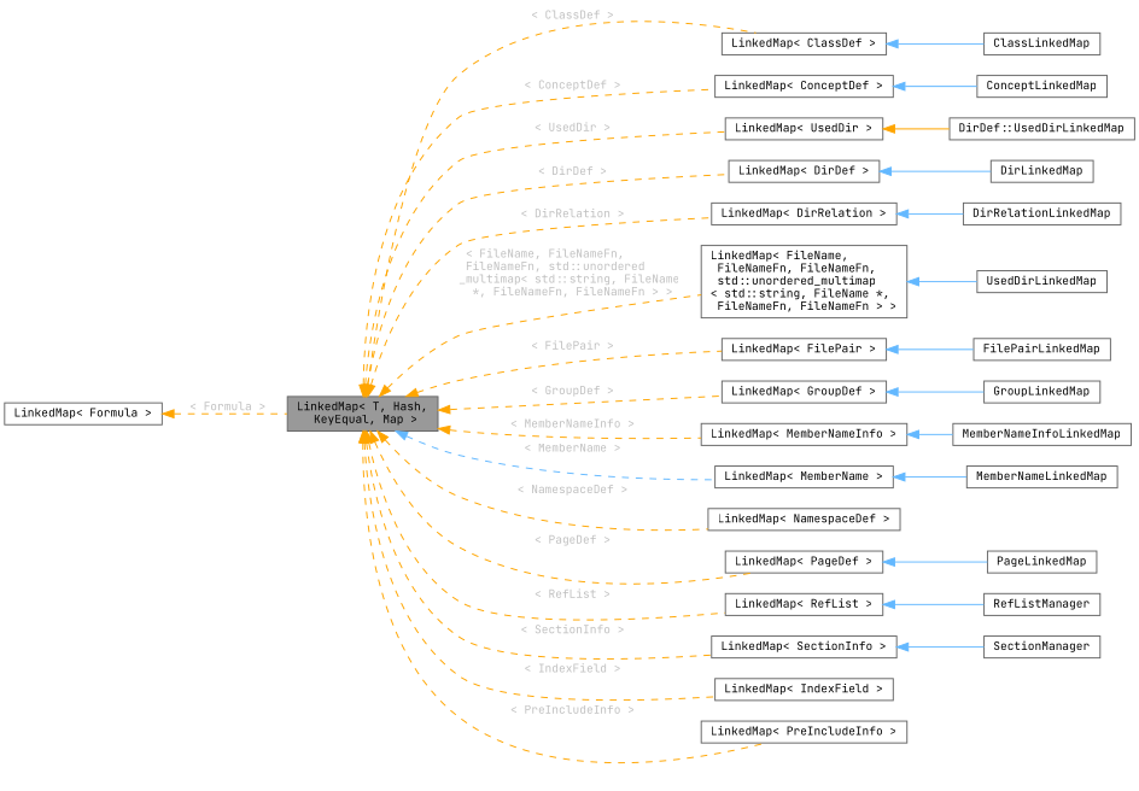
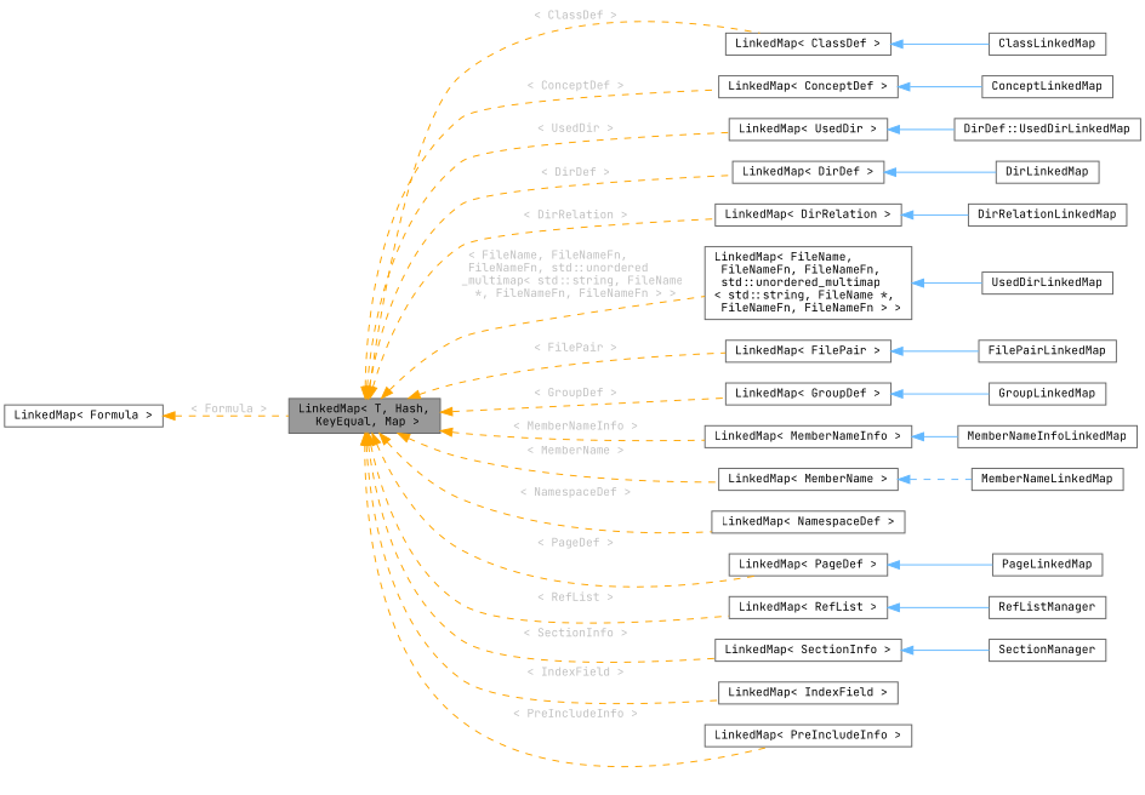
  digraph {
    fontname="JetBrains Mono"
    rankdir=LR
    node [color=gray40 fillcolor=white fontname="JetBrains Mono" fontsize=10 shape=box style=filled]
    edge [color=orange dir=back fontcolor=grey fontname="JetBrains Mono" fontsize=10 labelfontname=Helvetica labelfontsize=10 style=dashed]
    n1 [fillcolor=grey60 fontcolor=black height=0.2 label="LinkedMap\< T, Hash,\l KeyEqual, Map \>" width=0.4]
    n2 [height=0.2 label="LinkedMap\< ClassDef \>" width=0.4]
    n3 [height=0.2 label="LinkedMap\< ConceptDef \>" width=0.4]
    n4 [height=0.2 label="LinkedMap\< UsedDir \>" width=0.4]
    n5 [height=0.2 label="LinkedMap\< DirDef \>" width=0.4]
    n6 [height=0.2 label="LinkedMap\< DirRelation \>" width=0.4]
    n7 [height=0.2 label="LinkedMap\< FileName,\l FileNameFn, FileNameFn,\l std::unordered_multimap\l\< std::string, FileName *,\l FileNameFn, FileNameFn \> \>" width=0.4]
    n8 [height=0.2 label="LinkedMap\< FilePair \>" width=0.4]
    n9 [height=0.2 label="LinkedMap\< GroupDef \>" width=0.4]
    n10 [height=0.2 label="LinkedMap\< MemberNameInfo \>" width=0.4]
    n11 [height=0.2 label="LinkedMap\< MemberName \>" width=0.4]
    n12 [height=0.2 label="LinkedMap\< NamespaceDef \>" width=0.4]
    n13 [height=0.2 label="LinkedMap\< PageDef \>" width=0.4]
    n14 [height=0.2 label="LinkedMap\< RefList \>" width=0.4]
    n15 [height=0.2 label="LinkedMap\< SectionInfo \>" width=0.4]
    n16 [height=0.2 label="LinkedMap\< IndexField \>" width=0.4]
    n17 [height=0.2 label="LinkedMap\< PreIncludeInfo \>" width=0.4]
    n18 [height=0.2 label=ClassLinkedMap width=0.4]
    n19 [height=0.2 label=ConceptLinkedMap width=0.4]
    n20 [height=0.2 label="DirDef::UsedDirLinkedMap" width=0.4]
    n21 [height=0.2 label=DirLinkedMap width=0.4]
    n22 [height=0.2 label=DirRelationLinkedMap width=0.4]
    n23 [height=0.2 label=UsedDirLinkedMap width=0.4]
    n24 [height=0.2 label=FilePairLinkedMap width=0.4]
    n25 [height=0.2 label=GroupLinkedMap width=0.4]
    n26 [height=0.2 label=MemberNameInfoLinkedMap width=0.4]
    n27 [height=0.2 label=MemberNameLinkedMap width=0.4]
    n28 [height=0.2 label=PageLinkedMap width=0.4]
    n29 [height=0.2 label=RefListManager width=0.4]
    n30 [height=0.2 label=SectionManager width=0.4]
    n31 [height=0.2 label="LinkedMap\< Formula \>" width=0.4]
    n1 -> n2 [label=" \< ClassDef \>"]
    n1 -> n3 [label=" \< ConceptDef \>"]
    n1 -> n4 [label=" \< UsedDir \>"]
    n1 -> n5 [label=" \< DirDef \>"]
    n1 -> n6 [label=" \< DirRelation \>"]
    n1 -> n7 [label=" \< FileName, FileNameFn,\l FileNameFn, std::unordered\l_multimap\< std::string, FileName\l *, FileNameFn, FileNameFn \> \>"]
    n1 -> n8 [label=" \< FilePair \>"]
    n1 -> n9 [label=" \< GroupDef \>"]
    n1 -> n10 [label=" \< MemberNameInfo \>"]
-   n1 -> n11 [color=steelblue1 label=" \< MemberName \>"]
+   n1 -> n11 [label=" \< MemberName \>"]
    n1 -> n12 [label=" \< NamespaceDef \>"]
    n1 -> n13 [label=" \< PageDef \>"]
    n1 -> n14 [label=" \< RefList \>"]
    n1 -> n15 [label=" \< SectionInfo \>"]
    n1 -> n16 [label=" \< IndexField \>"]
    n1 -> n17 [label=" \< PreIncludeInfo \>"]
    n2 -> n18 [color=steelblue1 style=solid fontcolor=""]
    n3 -> n19 [color=steelblue1 style=solid fontcolor=""]
-   n4 -> n20 [style=solid fontcolor=""]
+   n4 -> n20 [color=steelblue1 style=solid fontcolor=""]
    n5 -> n21 [color=steelblue1 style=solid fontcolor=""]
    n6 -> n22 [color=steelblue1 style=solid fontcolor=""]
    n7 -> n23 [color=steelblue1 style=solid fontcolor=""]
    n8 -> n24 [color=steelblue1 style=solid fontcolor=""]
    n9 -> n25 [color=steelblue1 style=solid fontcolor=""]
    n10 -> n26 [color=steelblue1 style=solid fontcolor=""]
-   n11 -> n27 [color=steelblue1 style=solid fontcolor=""]
+   n11 -> n27 [color=steelblue1 fontcolor=""]
    n13 -> n28 [color=steelblue1 style=solid fontcolor=""]
    n14 -> n29 [color=steelblue1 style=solid fontcolor=""]
    n15 -> n30 [color=steelblue1 style=solid fontcolor=""]
    n31 -> n1 [label=" \< Formula \>"]
  }
